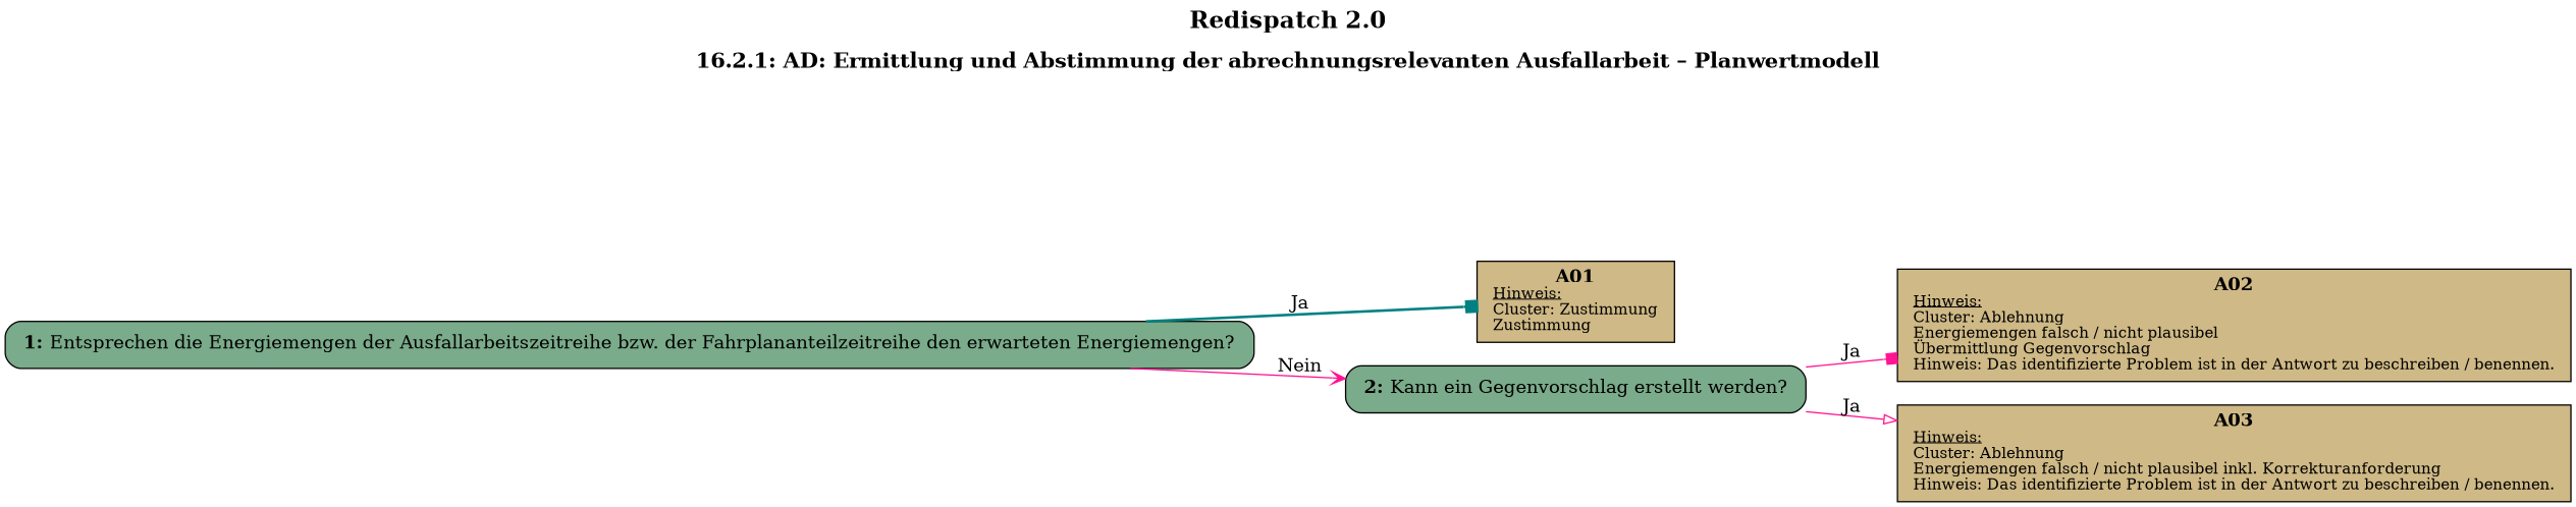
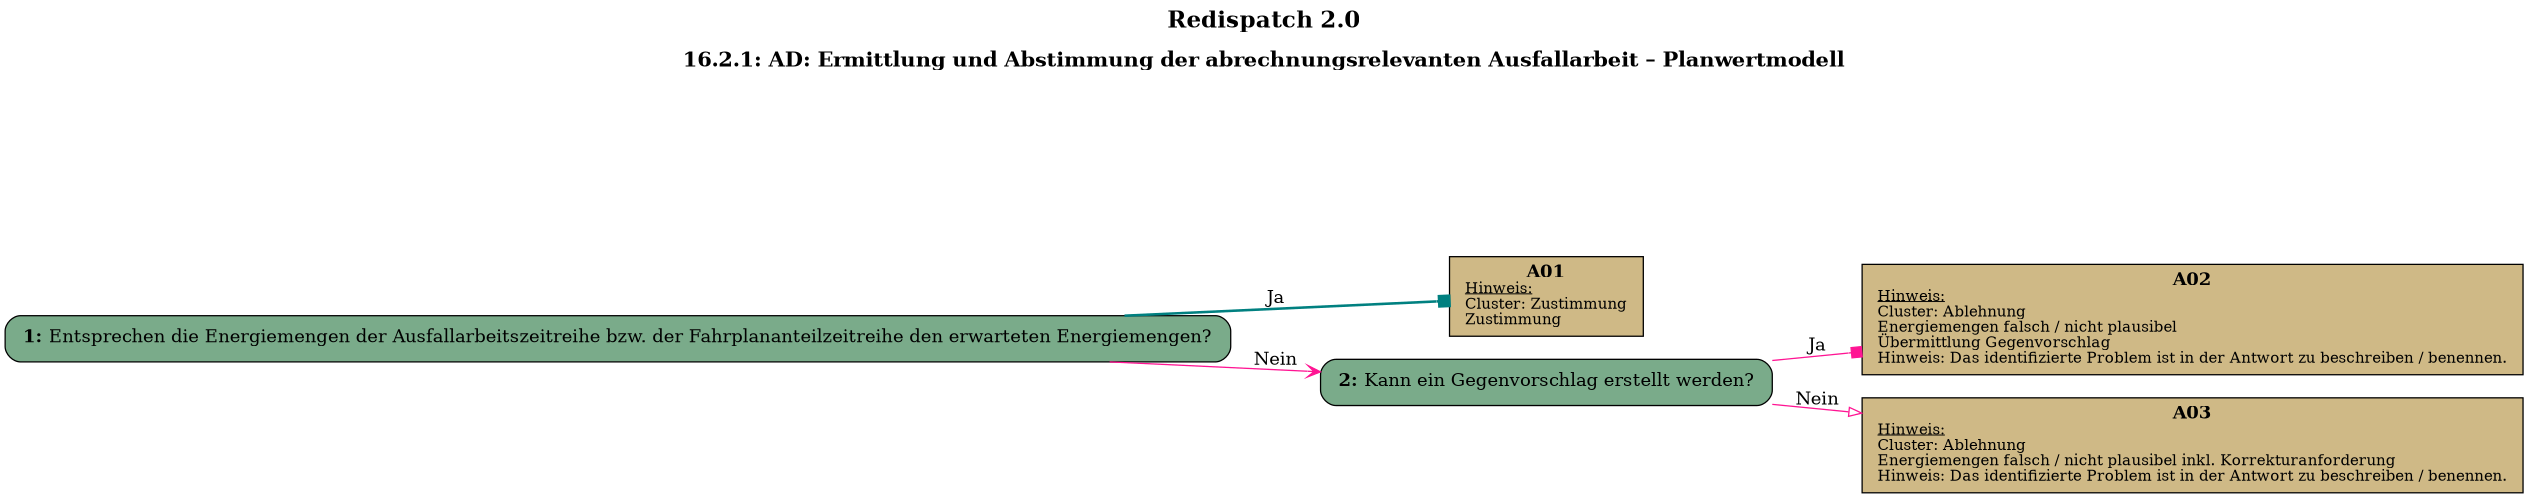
  digraph {
    label=<<B><FONT POINT-SIZE="18">Redispatch 2.0</FONT></B><BR/><BR/><B><FONT POINT-SIZE="16">16.2.1: AD: Ermittlung und Abstimmung der abrechnungsrelevanten Ausfallarbeit – Planwertmodell</FONT></B><BR/><BR/><BR/><BR/>>
    labelloc=t
    rankdir=LR
    node [fillcolor="#cfb986" margin="0.17,0.08" shape=box style=filled]
    edge [arrowhead=box color=deeppink style=solid]
    n1 [fillcolor="#7aab8a" label=<<B>1: </B>Entsprechen die Energiemengen der Ausfallarbeitszeitreihe bzw. der Fahrplananteilzeitreihe den erwarteten Energiemengen?<BR align="left"/>> margin="0.2,0.12" style="filled,rounded"]
    n2 [label=<<B>A01</B><BR align="center"/><FONT point-size="12"><U>Hinweis:</U><BR align="left"/>Cluster: Zustimmung<BR align="left"/>Zustimmung<BR align="left"/></FONT>>]
    n3 [fillcolor="#7aab8a" label=<<B>2: </B>Kann ein Gegenvorschlag erstellt werden?<BR align="left"/>> margin="0.2,0.12" style="filled,rounded"]
    n4 [label=<<B>A02</B><BR align="center"/><FONT point-size="12"><U>Hinweis:</U><BR align="left"/>Cluster: Ablehnung<BR align="left"/>Energiemengen falsch / nicht plausibel<BR align="left"/>Übermittlung Gegenvorschlag<BR align="left"/>Hinweis: Das identifizierte Problem ist in der Antwort zu beschreiben / benennen.<BR align="left"/></FONT>>]
    n5 [label=<<B>A03</B><BR align="center"/><FONT point-size="12"><U>Hinweis:</U><BR align="left"/>Cluster: Ablehnung<BR align="left"/>Energiemengen falsch / nicht plausibel inkl. Korrekturanforderung<BR align="left"/>Hinweis: Das identifizierte Problem ist in der Antwort zu beschreiben / benennen.<BR align="left"/></FONT>>]
    n1 -> n2 [color=teal label=Ja style=bold]
    n1 -> n3 [arrowhead=vee label=Nein]
    n3 -> n4 [label=Ja]
-   n3 -> n5 [arrowhead=onormal label=Ja]
+   n3 -> n5 [arrowhead=onormal label=Nein]
  }
